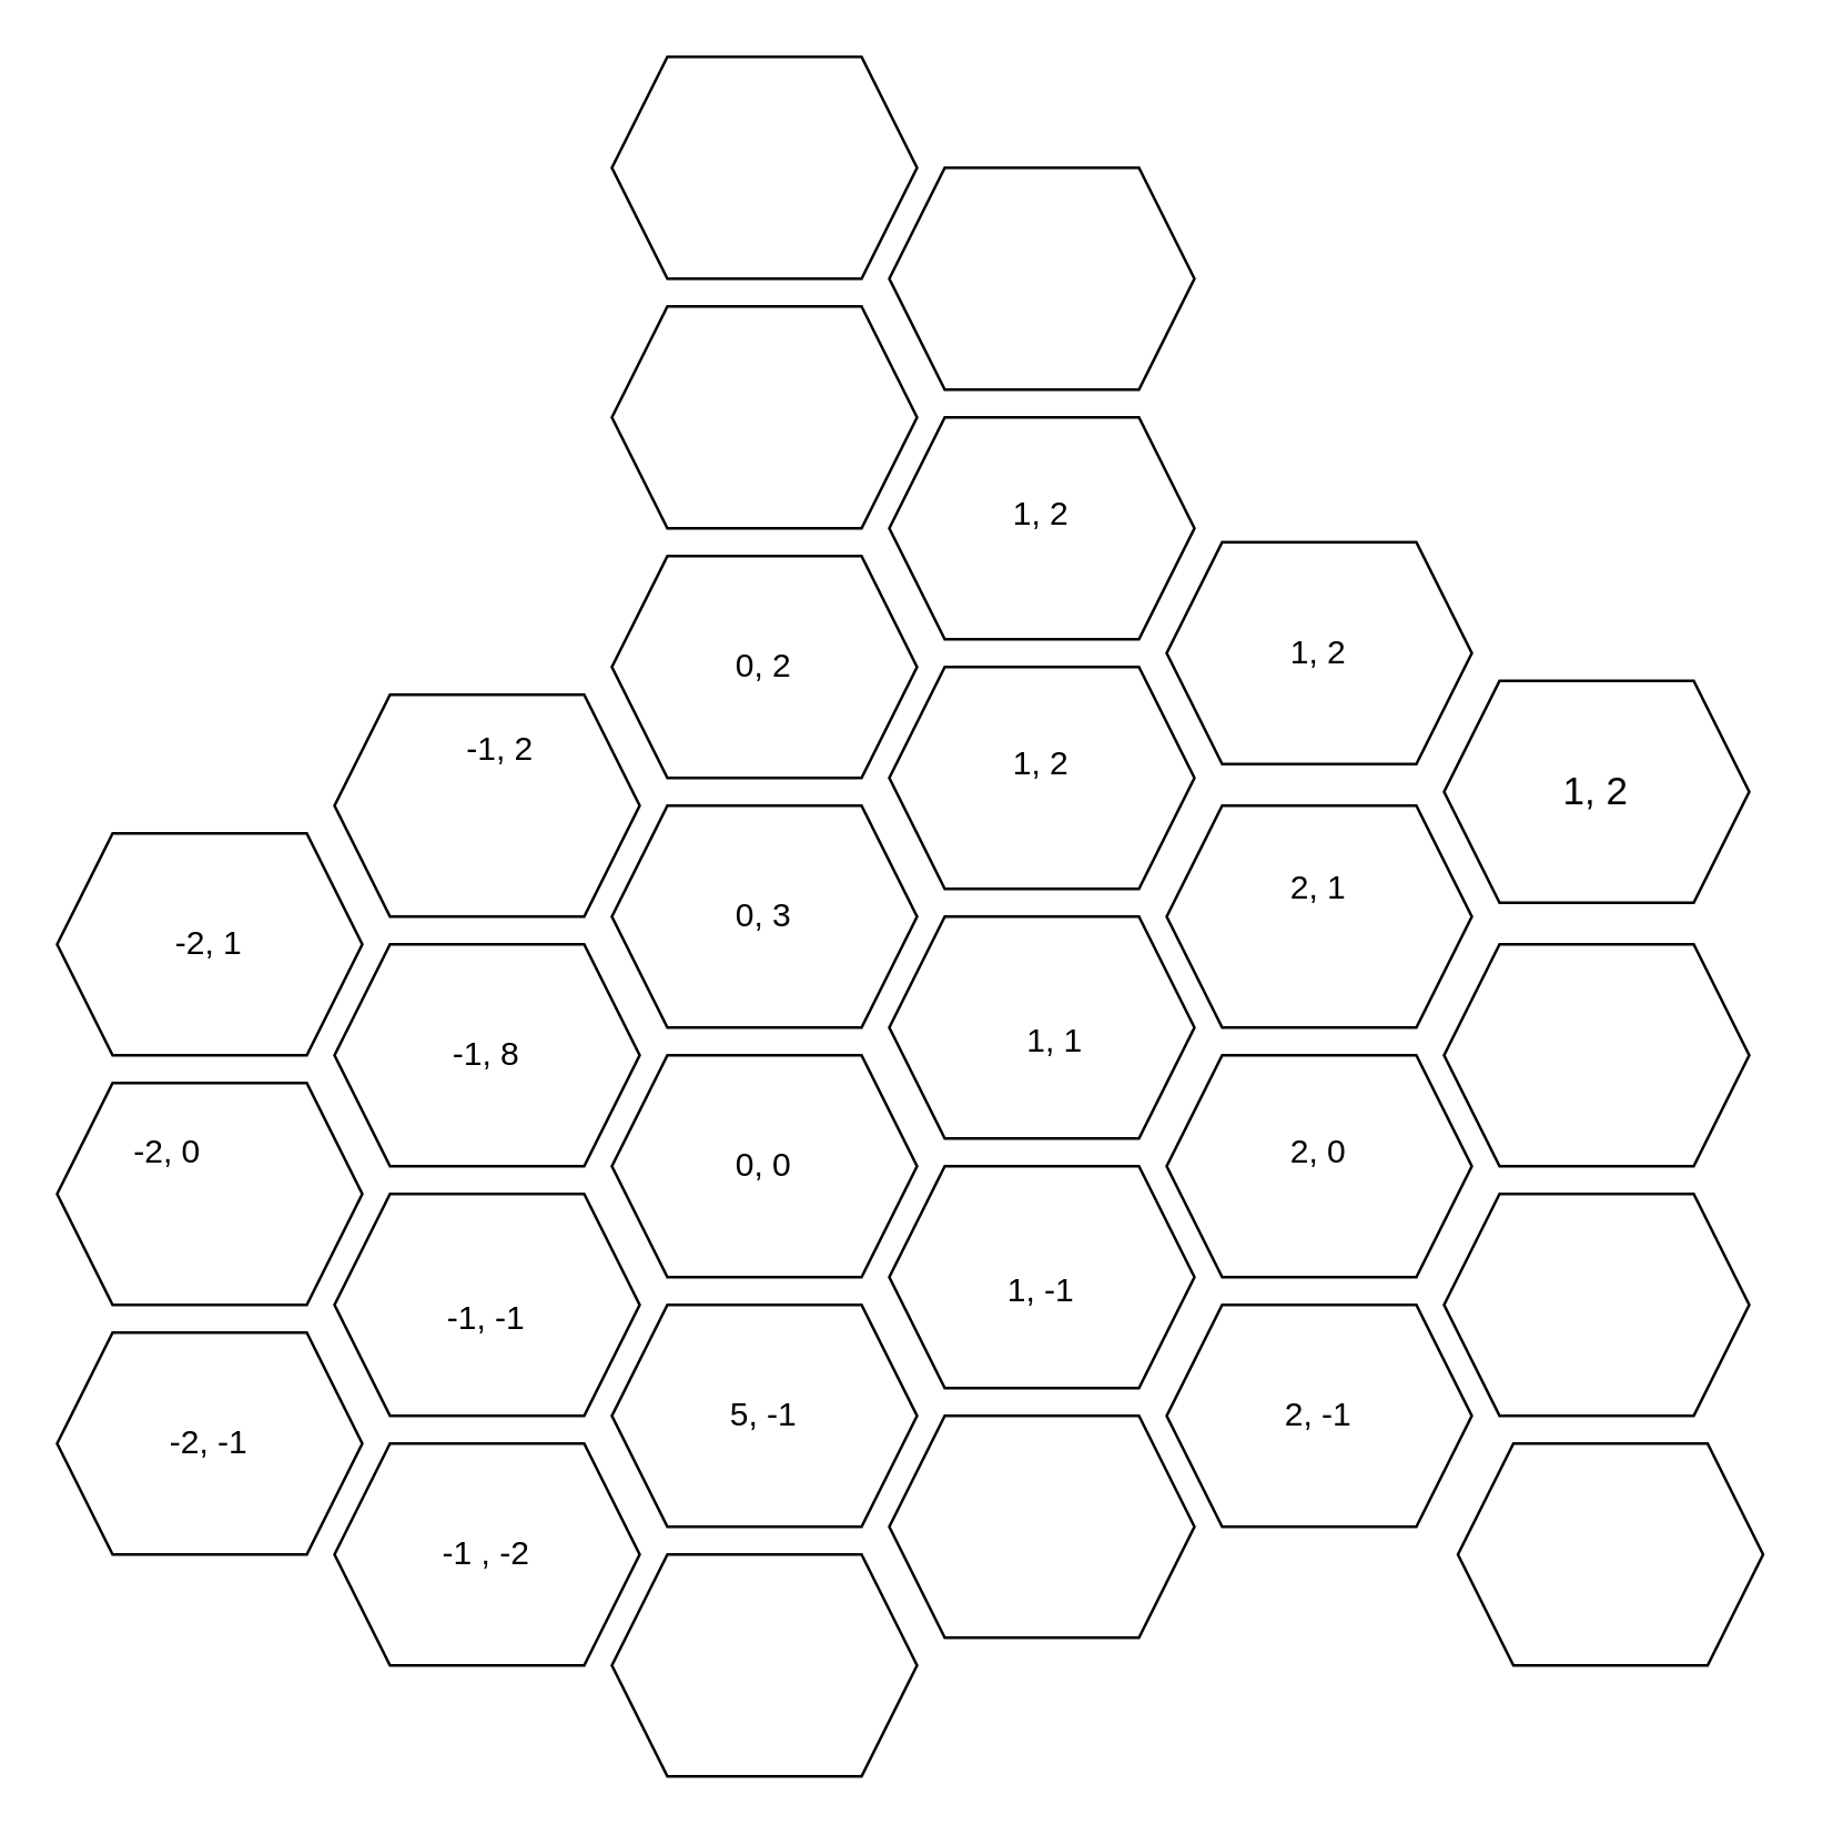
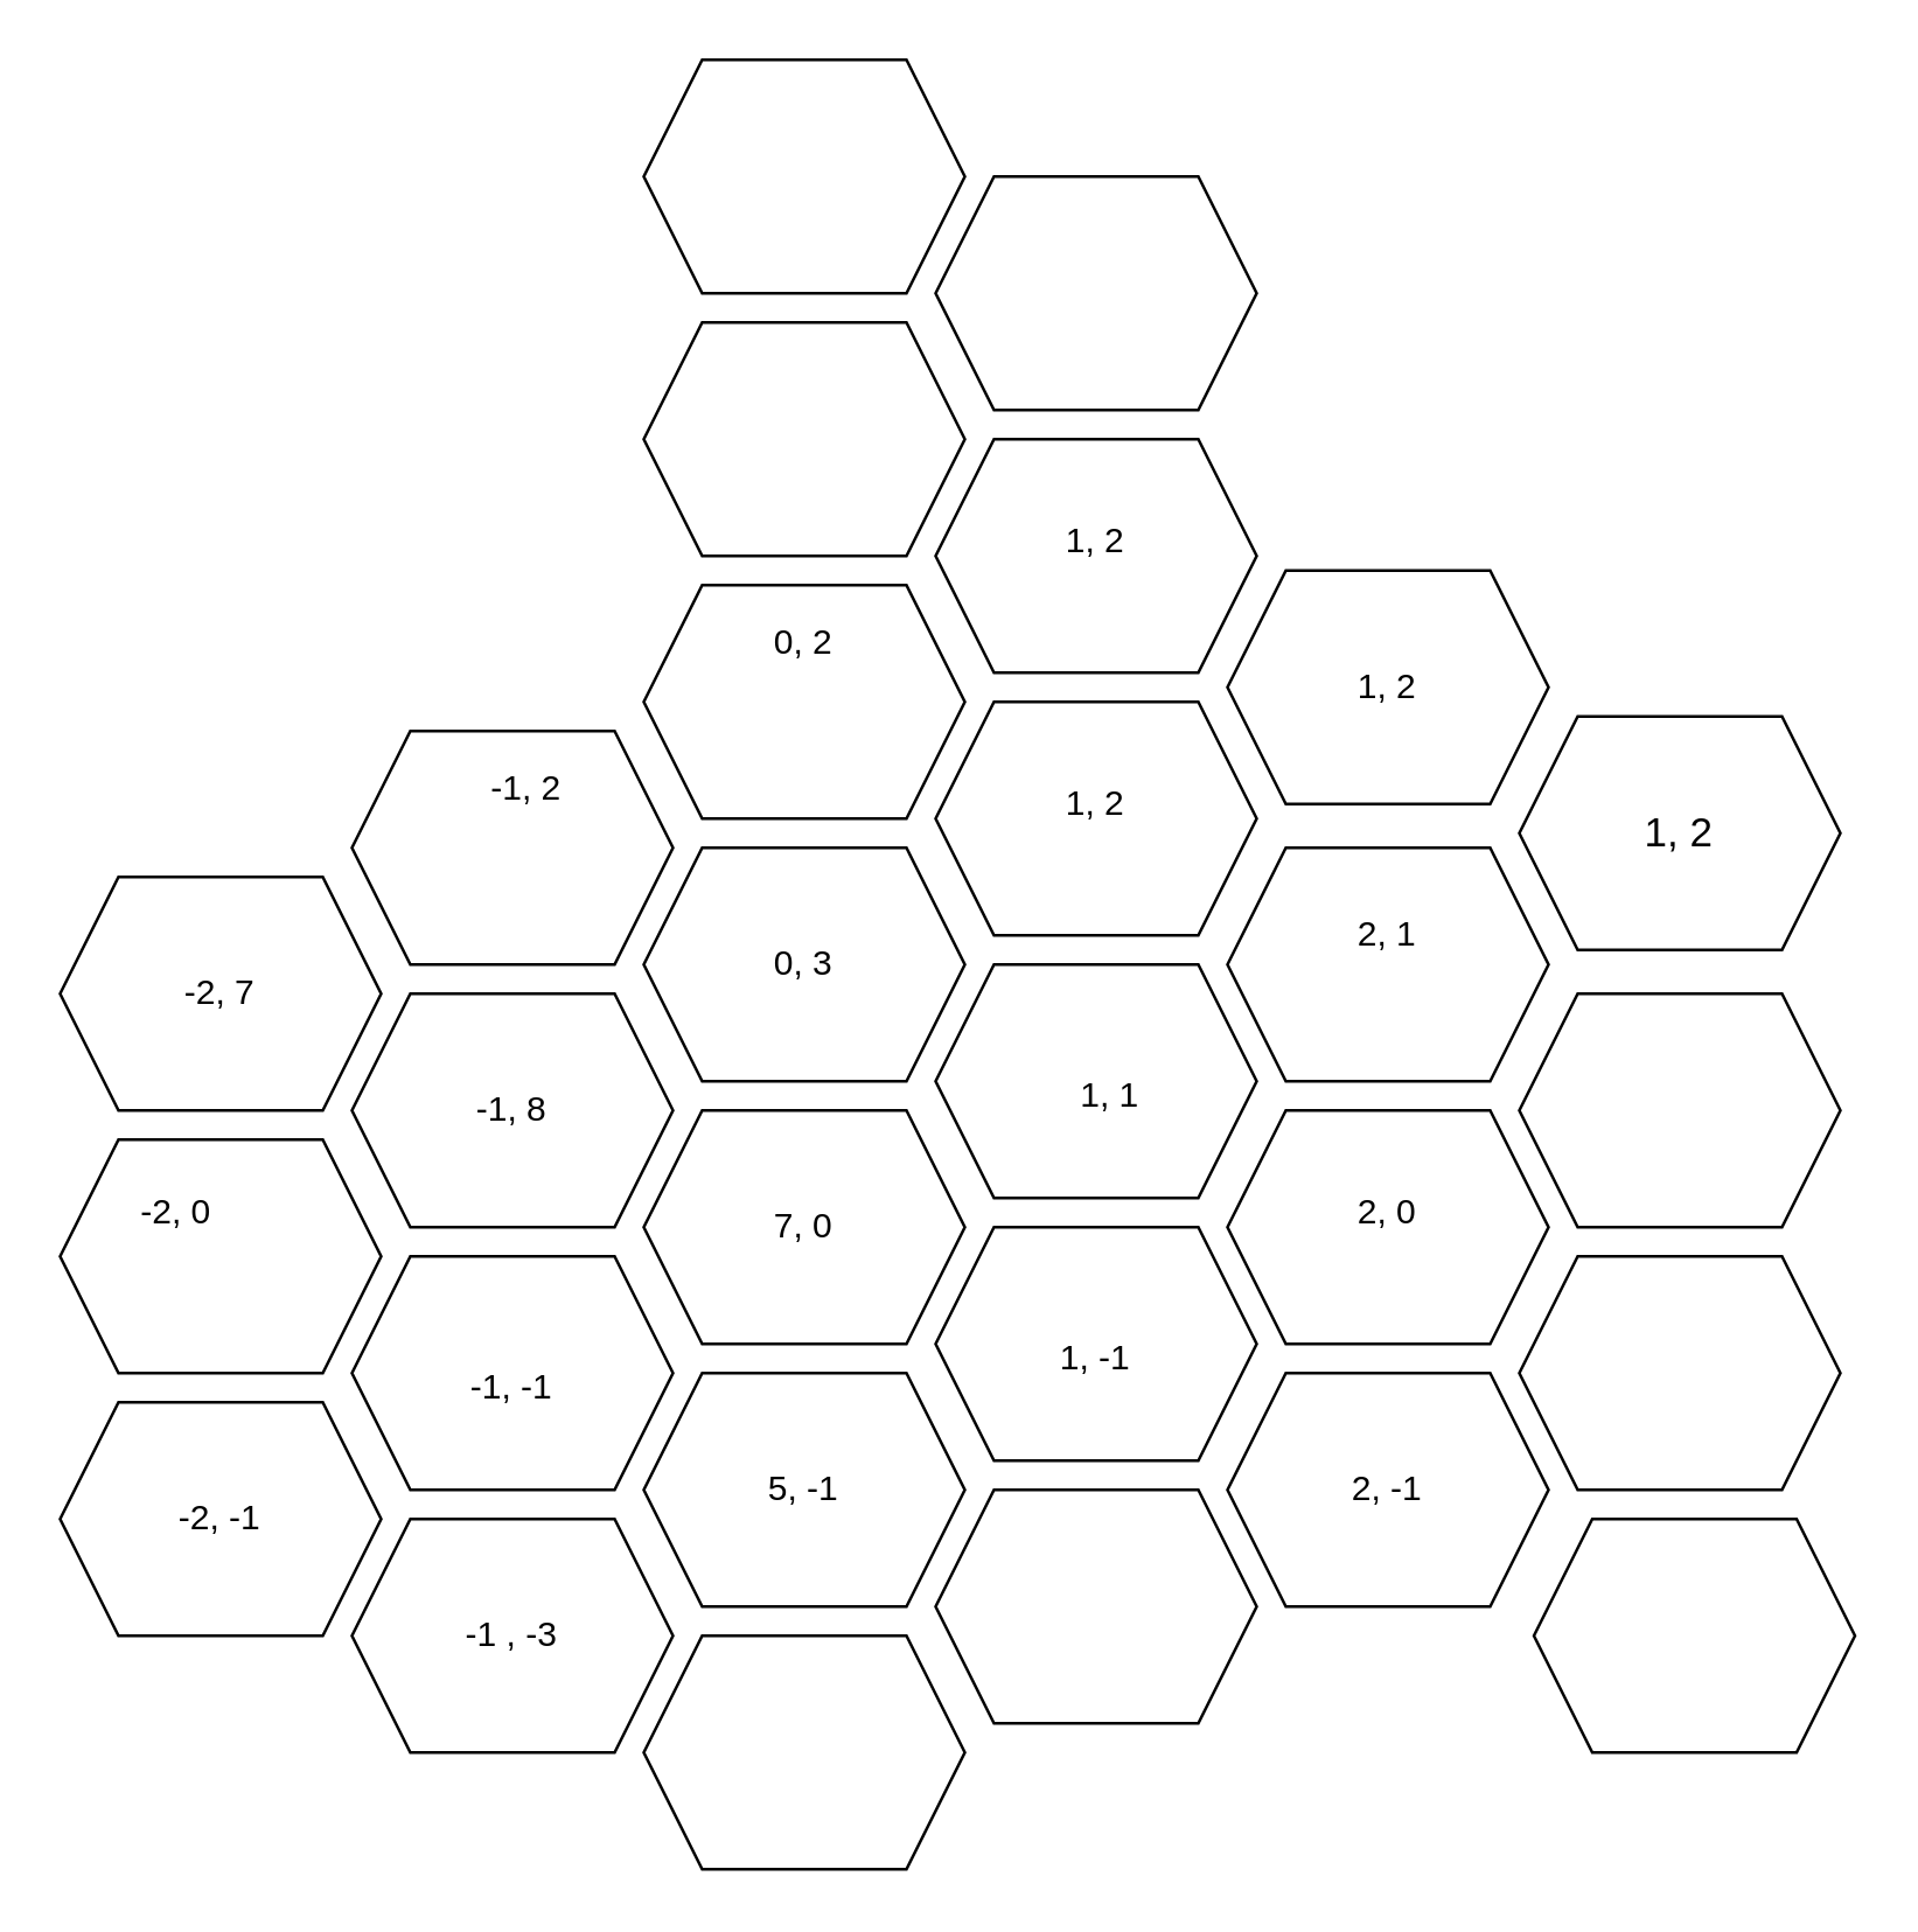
  <mxCell id="0" />
  <mxCell id="1" parent="0" />
  <mxCell id="2" value="" style="shape=hexagon;perimeter=hexagonPerimeter2;whiteSpace=wrap;html=1;fixedSize=1;" parent="1" vertex="1"><mxGeometry x="120" y="340" width="110" height="80" as="geometry" /></mxCell>
  <mxCell id="3" value="" style="shape=hexagon;perimeter=hexagonPerimeter2;whiteSpace=wrap;html=1;fixedSize=1;" parent="1" vertex="1"><mxGeometry x="220" y="290" width="110" height="80" as="geometry" /></mxCell>
  <mxCell id="4" value="" style="shape=hexagon;perimeter=hexagonPerimeter2;whiteSpace=wrap;html=1;fixedSize=1;" parent="1" vertex="1"><mxGeometry x="220" y="380" width="110" height="80" as="geometry" /></mxCell>
  <mxCell id="5" value="" style="shape=hexagon;perimeter=hexagonPerimeter2;whiteSpace=wrap;html=1;fixedSize=1;" parent="1" vertex="1"><mxGeometry x="320" y="330" width="110" height="80" as="geometry" /></mxCell>
  <mxCell id="6" value="" style="shape=hexagon;perimeter=hexagonPerimeter2;whiteSpace=wrap;html=1;fixedSize=1;" parent="1" vertex="1"><mxGeometry x="320" y="420" width="110" height="80" as="geometry" /></mxCell>
  <mxCell id="7" value="" style="shape=hexagon;perimeter=hexagonPerimeter2;whiteSpace=wrap;html=1;fixedSize=1;" parent="1" vertex="1"><mxGeometry x="220" y="470" width="110" height="80" as="geometry" /></mxCell>
  <mxCell id="8" value="" style="shape=hexagon;perimeter=hexagonPerimeter2;whiteSpace=wrap;html=1;fixedSize=1;" parent="1" vertex="1"><mxGeometry x="120" y="430" width="110" height="80" as="geometry" /></mxCell>
  <mxCell id="9" value="" style="shape=hexagon;perimeter=hexagonPerimeter2;whiteSpace=wrap;html=1;fixedSize=1;" parent="1" vertex="1"><mxGeometry x="20" y="300" width="110" height="80" as="geometry" /></mxCell>
  <mxCell id="10" value="" style="shape=hexagon;perimeter=hexagonPerimeter2;whiteSpace=wrap;html=1;fixedSize=1;" parent="1" vertex="1"><mxGeometry x="120" y="250" width="110" height="80" as="geometry" /></mxCell>
  <mxCell id="11" value="" style="shape=hexagon;perimeter=hexagonPerimeter2;whiteSpace=wrap;html=1;fixedSize=1;" parent="1" vertex="1"><mxGeometry x="220" y="200" width="110" height="80" as="geometry" /></mxCell>
  <mxCell id="12" value="" style="shape=hexagon;perimeter=hexagonPerimeter2;whiteSpace=wrap;html=1;fixedSize=1;" parent="1" vertex="1"><mxGeometry x="320" y="240" width="110" height="80" as="geometry" /></mxCell>
  <mxCell id="13" value="" style="shape=hexagon;perimeter=hexagonPerimeter2;whiteSpace=wrap;html=1;fixedSize=1;" parent="1" vertex="1"><mxGeometry x="420" y="290" width="110" height="80" as="geometry" /></mxCell>
  <mxCell id="14" value="" style="shape=hexagon;perimeter=hexagonPerimeter2;whiteSpace=wrap;html=1;fixedSize=1;" parent="1" vertex="1"><mxGeometry x="420" y="380" width="110" height="80" as="geometry" /></mxCell>
  <mxCell id="15" value="" style="shape=hexagon;perimeter=hexagonPerimeter2;whiteSpace=wrap;html=1;fixedSize=1;" parent="1" vertex="1"><mxGeometry x="420" y="470" width="110" height="80" as="geometry" /></mxCell>
  <mxCell id="16" value="" style="shape=hexagon;perimeter=hexagonPerimeter2;whiteSpace=wrap;html=1;fixedSize=1;" parent="1" vertex="1"><mxGeometry x="320" y="510" width="110" height="80" as="geometry" /></mxCell>
  <mxCell id="17" value="" style="shape=hexagon;perimeter=hexagonPerimeter2;whiteSpace=wrap;html=1;fixedSize=1;" parent="1" vertex="1"><mxGeometry x="220" y="560" width="110" height="80" as="geometry" /></mxCell>
  <mxCell id="18" value="" style="shape=hexagon;perimeter=hexagonPerimeter2;whiteSpace=wrap;html=1;fixedSize=1;" parent="1" vertex="1"><mxGeometry x="120" y="520" width="110" height="80" as="geometry" /></mxCell>
  <mxCell id="19" value="" style="shape=hexagon;perimeter=hexagonPerimeter2;whiteSpace=wrap;html=1;fixedSize=1;" parent="1" vertex="1"><mxGeometry x="20" y="480" width="110" height="80" as="geometry" /></mxCell>
  <mxCell id="20" value="" style="shape=hexagon;perimeter=hexagonPerimeter2;whiteSpace=wrap;html=1;fixedSize=1;" parent="1" vertex="1"><mxGeometry x="20" y="390" width="110" height="80" as="geometry" /></mxCell>
  <mxCell id="21" value="-1, -1" style="text;html=1;align=center;verticalAlign=middle;whiteSpace=wrap;rounded=0;" parent="1" vertex="1"><mxGeometry x="145" y="460" width="60" height="30" as="geometry" /></mxCell>
- <mxCell id="22" value="0, 0" style="text;html=1;align=center;verticalAlign=middle;whiteSpace=wrap;rounded=0;" parent="1" vertex="1"><mxGeometry x="245" y="405" width="60" height="30" as="geometry" /></mxCell>
+ <mxCell id="22" value="7, 0" style="text;html=1;align=center;verticalAlign=middle;whiteSpace=wrap;rounded=0;" parent="1" vertex="1"><mxGeometry x="245" y="405" width="60" height="30" as="geometry" /></mxCell>
  <mxCell id="23" value="-1, 8" style="text;html=1;align=center;verticalAlign=middle;whiteSpace=wrap;rounded=0;" parent="1" vertex="1"><mxGeometry x="145" y="365" width="60" height="30" as="geometry" /></mxCell>
  <mxCell id="24" value="0, 3" style="text;html=1;align=center;verticalAlign=middle;whiteSpace=wrap;rounded=0;" parent="1" vertex="1"><mxGeometry x="245" y="315" width="60" height="30" as="geometry" /></mxCell>
  <mxCell id="25" value="1, 1" style="text;html=1;align=center;verticalAlign=middle;whiteSpace=wrap;rounded=0;" parent="1" vertex="1"><mxGeometry x="350" y="360" width="60" height="30" as="geometry" /></mxCell>
  <mxCell id="26" value="1, -1" style="text;html=1;align=center;verticalAlign=middle;whiteSpace=wrap;rounded=0;" parent="1" vertex="1"><mxGeometry x="345" y="450" width="60" height="30" as="geometry" /></mxCell>
  <mxCell id="27" value="5, -1" style="text;html=1;align=center;verticalAlign=middle;whiteSpace=wrap;rounded=0;" parent="1" vertex="1"><mxGeometry x="245" y="495" width="60" height="30" as="geometry" /></mxCell>
- <mxCell id="28" value="-1 , -2" style="text;html=1;align=center;verticalAlign=middle;whiteSpace=wrap;rounded=0;" parent="1" vertex="1"><mxGeometry x="145" y="545" width="60" height="30" as="geometry" /></mxCell>
+ <mxCell id="28" value="-1 , -3" style="text;html=1;align=center;verticalAlign=middle;whiteSpace=wrap;rounded=0;" parent="1" vertex="1"><mxGeometry x="145" y="545" width="60" height="30" as="geometry" /></mxCell>
  <mxCell id="29" value="-2, -1" style="text;html=1;align=center;verticalAlign=middle;whiteSpace=wrap;rounded=0;" parent="1" vertex="1"><mxGeometry x="45" y="505" width="60" height="30" as="geometry" /></mxCell>
  <mxCell id="30" value="-2, 0" style="text;html=1;align=center;verticalAlign=middle;whiteSpace=wrap;rounded=0;" parent="1" vertex="1"><mxGeometry x="30" y="400" width="60" height="30" as="geometry" /></mxCell>
- <mxCell id="31" value="-2, 1" style="text;html=1;align=center;verticalAlign=middle;whiteSpace=wrap;rounded=0;" parent="1" vertex="1"><mxGeometry x="45" y="325" width="60" height="30" as="geometry" /></mxCell>
+ <mxCell id="31" value="-2, 7" style="text;html=1;align=center;verticalAlign=middle;whiteSpace=wrap;rounded=0;" parent="1" vertex="1"><mxGeometry x="45" y="325" width="60" height="30" as="geometry" /></mxCell>
  <mxCell id="32" value="-1, 2" style="text;html=1;align=center;verticalAlign=middle;whiteSpace=wrap;rounded=0;" parent="1" vertex="1"><mxGeometry x="150" y="255" width="60" height="30" as="geometry" /></mxCell>
- <mxCell id="33" value="0, 2" style="text;html=1;align=center;verticalAlign=middle;whiteSpace=wrap;rounded=0;" parent="1" vertex="1"><mxGeometry x="245" y="225" width="60" height="30" as="geometry" /></mxCell>
+ <mxCell id="33" value="0, 2" style="text;html=1;align=center;verticalAlign=middle;whiteSpace=wrap;rounded=0;" parent="1" vertex="1"><mxGeometry x="245" y="205" width="60" height="30" as="geometry" /></mxCell>
  <mxCell id="34" value="1, 2" style="text;html=1;align=center;verticalAlign=middle;whiteSpace=wrap;rounded=0;" parent="1" vertex="1"><mxGeometry x="345" y="260" width="60" height="30" as="geometry" /></mxCell>
  <mxCell id="35" value="2, 1" style="text;html=1;align=center;verticalAlign=middle;whiteSpace=wrap;rounded=0;" parent="1" vertex="1"><mxGeometry x="445" y="305" width="60" height="30" as="geometry" /></mxCell>
  <mxCell id="36" value="2, 0" style="text;html=1;align=center;verticalAlign=middle;whiteSpace=wrap;rounded=0;" parent="1" vertex="1"><mxGeometry x="445" y="400" width="60" height="30" as="geometry" /></mxCell>
  <mxCell id="37" value="2, -1" style="text;html=1;align=center;verticalAlign=middle;whiteSpace=wrap;rounded=0;" parent="1" vertex="1"><mxGeometry x="445" y="495" width="60" height="30" as="geometry" /></mxCell>
  <mxCell id="38" value="" style="shape=hexagon;perimeter=hexagonPerimeter2;whiteSpace=wrap;html=1;fixedSize=1;" vertex="1" parent="1"><mxGeometry x="320" y="150" width="110" height="80" as="geometry" /></mxCell>
  <mxCell id="39" value="1, 2" style="text;html=1;align=center;verticalAlign=middle;whiteSpace=wrap;rounded=0;" vertex="1" parent="1"><mxGeometry x="345" y="170" width="60" height="30" as="geometry" /></mxCell>
  <mxCell id="40" value="" style="shape=hexagon;perimeter=hexagonPerimeter2;whiteSpace=wrap;html=1;fixedSize=1;" vertex="1" parent="1"><mxGeometry x="420" y="195" width="110" height="80" as="geometry" /></mxCell>
  <mxCell id="41" value="1, 2" style="text;html=1;align=center;verticalAlign=middle;whiteSpace=wrap;rounded=0;" vertex="1" parent="1"><mxGeometry x="445" y="220" width="60" height="30" as="geometry" /></mxCell>
  <mxCell id="42" value="" style="shape=hexagon;perimeter=hexagonPerimeter2;whiteSpace=wrap;html=1;fixedSize=1;" vertex="1" parent="1"><mxGeometry x="520" y="245" width="110" height="80" as="geometry" /></mxCell>
  <mxCell id="43" value="1, 2" style="text;html=1;align=center;verticalAlign=middle;whiteSpace=wrap;rounded=0;fontSize=14;" vertex="1" parent="1"><mxGeometry x="545" y="270" width="60" height="30" as="geometry" /></mxCell>
  <mxCell id="44" value="1, 2" style="text;html=1;align=center;verticalAlign=middle;whiteSpace=wrap;rounded=0;fontSize=14;" vertex="1" parent="1"><mxGeometry x="560" y="360" width="60" height="30" as="geometry" /></mxCell>
  <mxCell id="45" value="" style="shape=hexagon;perimeter=hexagonPerimeter2;whiteSpace=wrap;html=1;fixedSize=1;" vertex="1" parent="1"><mxGeometry x="520" y="340" width="110" height="80" as="geometry" /></mxCell>
  <mxCell id="46" value="1, 2" style="text;html=1;align=center;verticalAlign=middle;whiteSpace=wrap;rounded=0;fontSize=14;" vertex="1" parent="1"><mxGeometry x="550" y="455" width="60" height="30" as="geometry" /></mxCell>
  <mxCell id="47" value="" style="shape=hexagon;perimeter=hexagonPerimeter2;whiteSpace=wrap;html=1;fixedSize=1;" vertex="1" parent="1"><mxGeometry x="520" y="430" width="110" height="80" as="geometry" /></mxCell>
  <mxCell id="48" value="1, 2" style="text;html=1;align=center;verticalAlign=middle;whiteSpace=wrap;rounded=0;fontSize=14;" vertex="1" parent="1"><mxGeometry x="555" y="545" width="60" height="30" as="geometry" /></mxCell>
  <mxCell id="49" value="" style="shape=hexagon;perimeter=hexagonPerimeter2;whiteSpace=wrap;html=1;fixedSize=1;" vertex="1" parent="1"><mxGeometry x="525" y="520" width="110" height="80" as="geometry" /></mxCell>
  <mxCell id="50" value="" style="shape=hexagon;perimeter=hexagonPerimeter2;whiteSpace=wrap;html=1;fixedSize=1;" vertex="1" parent="1"><mxGeometry x="220" y="110" width="110" height="80" as="geometry" /></mxCell>
  <mxCell id="51" value="" style="shape=hexagon;perimeter=hexagonPerimeter2;whiteSpace=wrap;html=1;fixedSize=1;" vertex="1" parent="1"><mxGeometry x="320" y="60" width="110" height="80" as="geometry" /></mxCell>
  <mxCell id="52" value="" style="shape=hexagon;perimeter=hexagonPerimeter2;whiteSpace=wrap;html=1;fixedSize=1;" vertex="1" parent="1"><mxGeometry x="220" y="20" width="110" height="80" as="geometry" /></mxCell>
